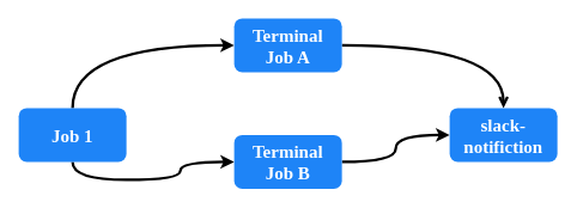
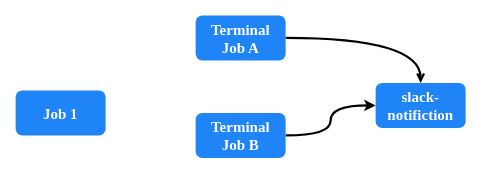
  <mxCell id="0" />
  <mxCell id="1" parent="0" />
- <mxCell id="2" style="edgeStyle=orthogonalEdgeStyle;rounded=0;orthogonalLoop=1;jettySize=auto;html=1;exitX=0.5;exitY=0;exitDx=0;exitDy=0;entryX=0;entryY=0.5;entryDx=0;entryDy=0;strokeWidth=3;curved=1;" edge="1" parent="1" source="4" target="6"><mxGeometry relative="1" as="geometry" /></mxCell>
- <mxCell id="3" style="edgeStyle=orthogonalEdgeStyle;rounded=0;orthogonalLoop=1;jettySize=auto;html=1;exitX=0.5;exitY=1;exitDx=0;exitDy=0;entryX=0;entryY=0.5;entryDx=0;entryDy=0;strokeWidth=3;curved=1;" edge="1" parent="1" source="4" target="8"><mxGeometry relative="1" as="geometry" /></mxCell>
  <mxCell id="4" value="&lt;font style=&quot;font-size: 20px;&quot; color=&quot;#ffffff&quot; face=&quot;Ubuntu&quot;&gt;&lt;b&gt;Job 1&lt;/b&gt;&lt;/font&gt;" style="rounded=1;whiteSpace=wrap;html=1;strokeColor=none;fillColor=#1E84F7;" vertex="1" parent="1"><mxGeometry x="20" y="120" width="120" height="60" as="geometry" /></mxCell>
  <mxCell id="5" style="edgeStyle=orthogonalEdgeStyle;rounded=0;orthogonalLoop=1;jettySize=auto;html=1;exitX=1;exitY=0.5;exitDx=0;exitDy=0;strokeWidth=3;curved=1;endArrow=open;" edge="1" parent="1" source="6" target="9"><mxGeometry relative="1" as="geometry" /></mxCell>
  <mxCell id="6" value="&lt;font style=&quot;font-size: 20px;&quot; color=&quot;#ffffff&quot; face=&quot;Ubuntu&quot;&gt;&lt;b&gt;Terminal&lt;br&gt;Job A&lt;/b&gt;&lt;/font&gt;" style="rounded=1;whiteSpace=wrap;html=1;strokeColor=none;fillColor=#1E84F7;" vertex="1" parent="1"><mxGeometry x="260" y="20" width="120" height="60" as="geometry" /></mxCell>
  <mxCell id="7" style="edgeStyle=orthogonalEdgeStyle;rounded=0;orthogonalLoop=1;jettySize=auto;html=1;exitX=1;exitY=0.5;exitDx=0;exitDy=0;strokeWidth=3;curved=1;" edge="1" parent="1" source="8" target="9"><mxGeometry relative="1" as="geometry" /></mxCell>
  <mxCell id="8" value="&lt;font style=&quot;font-size: 20px;&quot; color=&quot;#ffffff&quot; face=&quot;Ubuntu&quot;&gt;&lt;b&gt;Terminal&lt;br&gt;Job B&lt;/b&gt;&lt;/font&gt;" style="rounded=1;whiteSpace=wrap;html=1;strokeColor=none;fillColor=#1E84F7;" vertex="1" parent="1"><mxGeometry x="260" y="150" width="120" height="60" as="geometry" /></mxCell>
- <mxCell id="9" value="&lt;font style=&quot;font-size: 20px;&quot; color=&quot;#ffffff&quot; face=&quot;Ubuntu&quot;&gt;&lt;b&gt;slack-notifiction&lt;/b&gt;&lt;/font&gt;" style="rounded=1;whiteSpace=wrap;html=1;strokeColor=none;fillColor=#1E84F7;" vertex="1" parent="1"><mxGeometry x="500" y="120" width="120" height="60" as="geometry" /></mxCell>
+ <mxCell id="9" value="&lt;font style=&quot;font-size: 20px;&quot; color=&quot;#ffffff&quot; face=&quot;Ubuntu&quot;&gt;&lt;b&gt;slack-notifiction&lt;/b&gt;&lt;/font&gt;" style="rounded=1;whiteSpace=wrap;html=1;strokeColor=none;fillColor=#1E84F7;" vertex="1" parent="1"><mxGeometry x="500" y="110" width="120" height="60" as="geometry" /></mxCell>
